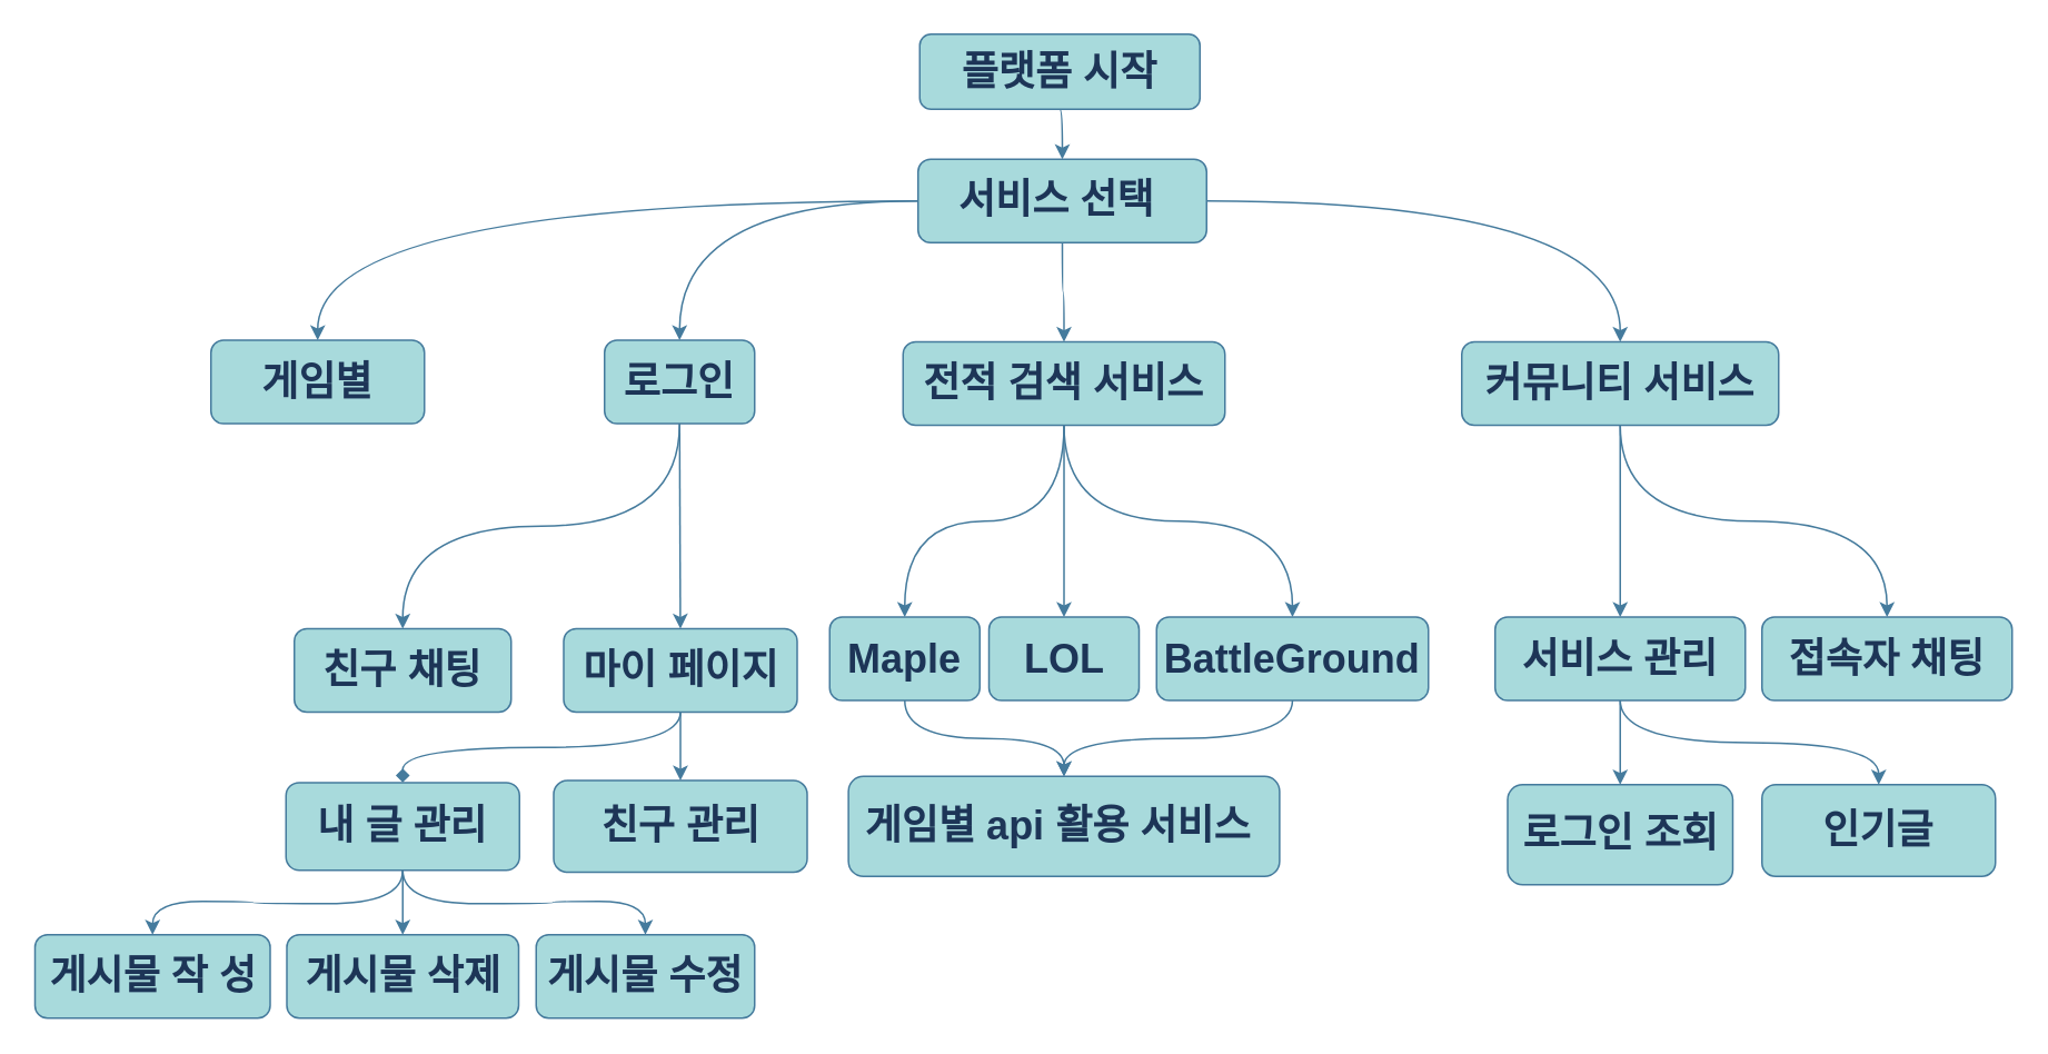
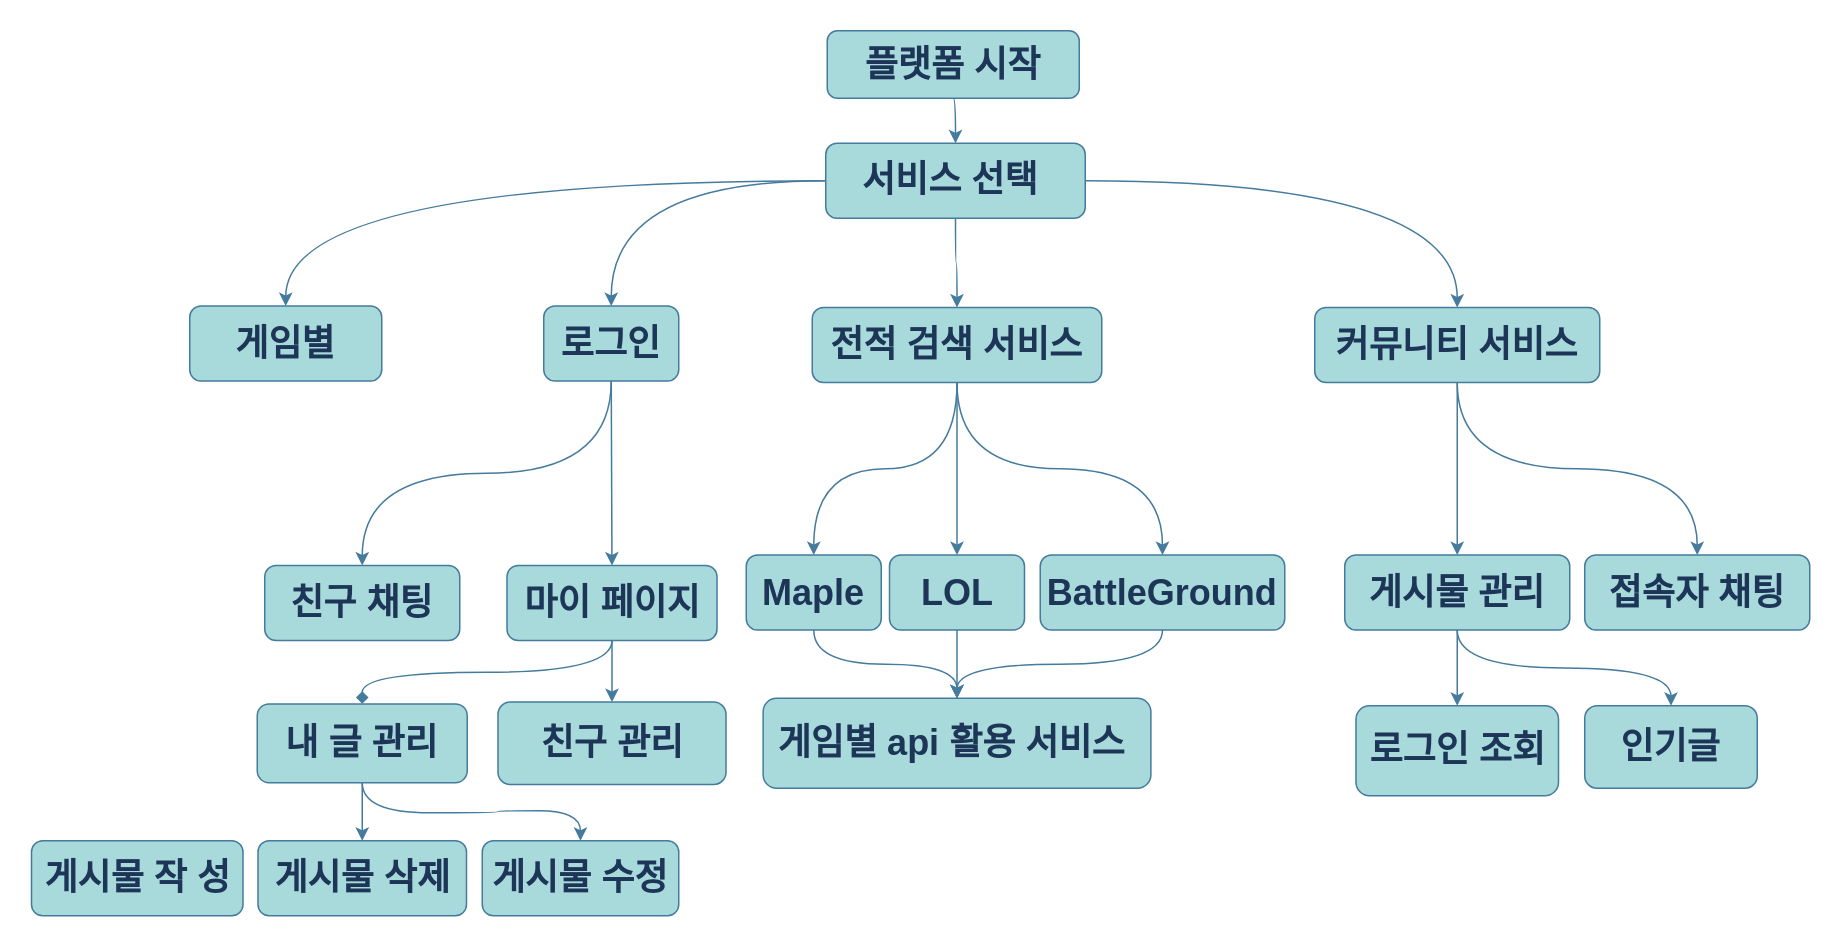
  <mxCell id="0" />
  <mxCell id="1" parent="0" />
  <mxCell id="2" style="edgeStyle=orthogonalEdgeStyle;orthogonalLoop=1;jettySize=auto;html=1;exitX=0.5;exitY=1;exitDx=0;exitDy=0;entryX=0.5;entryY=0;entryDx=0;entryDy=0;strokeColor=#457B9D;fontColor=#1D3557;labelBackgroundColor=#F1FAEE;curved=1;" parent="1" source="3" target="11" edge="1"><mxGeometry relative="1" as="geometry" /></mxCell>
  <mxCell id="3" value="&lt;font style=&quot;font-size: 24px&quot;&gt;&lt;b&gt;플랫폼 시작&lt;/b&gt;&lt;/font&gt;" style="whiteSpace=wrap;html=1;fillColor=#A8DADC;strokeColor=#457B9D;fontColor=#1D3557;rounded=1;" parent="1" vertex="1"><mxGeometry x="551" y="20" width="168" height="45" as="geometry" /></mxCell>
  <mxCell id="4" style="edgeStyle=orthogonalEdgeStyle;curved=1;rounded=1;orthogonalLoop=1;jettySize=auto;html=1;exitX=0.5;exitY=1;exitDx=0;exitDy=0;entryX=0.5;entryY=0;entryDx=0;entryDy=0;fontColor=#1D3557;strokeColor=#457B9D;fillColor=#A8DADC;" parent="1" source="6" target="14" edge="1"><mxGeometry relative="1" as="geometry" /></mxCell>
  <mxCell id="5" style="edgeStyle=orthogonalEdgeStyle;curved=1;rounded=1;orthogonalLoop=1;jettySize=auto;html=1;exitX=0.5;exitY=1;exitDx=0;exitDy=0;entryX=0.5;entryY=0;entryDx=0;entryDy=0;fontColor=#1D3557;strokeColor=#457B9D;fillColor=#A8DADC;" parent="1" source="6" target="16" edge="1"><mxGeometry relative="1" as="geometry" /></mxCell>
  <mxCell id="6" value="&lt;font style=&quot;font-size: 24px&quot;&gt;&lt;b&gt;로그인&lt;/b&gt;&lt;/font&gt;" style="whiteSpace=wrap;html=1;fillColor=#A8DADC;strokeColor=#457B9D;fontColor=#1D3557;rounded=1;" parent="1" vertex="1"><mxGeometry x="362" y="203.5" width="90" height="50" as="geometry" /></mxCell>
  <mxCell id="7" style="edgeStyle=orthogonalEdgeStyle;orthogonalLoop=1;jettySize=auto;html=1;exitX=0.5;exitY=1;exitDx=0;exitDy=0;entryX=0.5;entryY=0;entryDx=0;entryDy=0;strokeColor=#457B9D;fontColor=#1D3557;labelBackgroundColor=#F1FAEE;curved=1;" parent="1" source="11" target="27" edge="1"><mxGeometry relative="1" as="geometry" /></mxCell>
  <mxCell id="8" style="edgeStyle=orthogonalEdgeStyle;orthogonalLoop=1;jettySize=auto;html=1;exitX=0;exitY=0.5;exitDx=0;exitDy=0;entryX=0.5;entryY=0;entryDx=0;entryDy=0;strokeColor=#457B9D;fontColor=#1D3557;labelBackgroundColor=#F1FAEE;curved=1;" parent="1" source="11" target="6" edge="1"><mxGeometry relative="1" as="geometry" /></mxCell>
  <mxCell id="9" style="edgeStyle=orthogonalEdgeStyle;orthogonalLoop=1;jettySize=auto;html=1;exitX=0;exitY=0.5;exitDx=0;exitDy=0;entryX=0.5;entryY=0;entryDx=0;entryDy=0;strokeColor=#457B9D;fontColor=#1D3557;labelBackgroundColor=#F1FAEE;curved=1;" parent="1" source="11" target="42" edge="1"><mxGeometry relative="1" as="geometry" /></mxCell>
  <mxCell id="10" style="edgeStyle=orthogonalEdgeStyle;orthogonalLoop=1;jettySize=auto;html=1;exitX=1;exitY=0.5;exitDx=0;exitDy=0;entryX=0.5;entryY=0;entryDx=0;entryDy=0;strokeColor=#457B9D;fontColor=#1D3557;labelBackgroundColor=#F1FAEE;curved=1;" parent="1" source="11" target="23" edge="1"><mxGeometry relative="1" as="geometry" /></mxCell>
  <mxCell id="11" value="&lt;b&gt;&lt;font style=&quot;font-size: 24px&quot;&gt;서비스 선택&amp;nbsp;&lt;/font&gt;&lt;/b&gt;" style="whiteSpace=wrap;html=1;fillColor=#A8DADC;strokeColor=#457B9D;fontColor=#1D3557;rounded=1;" parent="1" vertex="1"><mxGeometry x="550" y="95" width="173" height="50" as="geometry" /></mxCell>
  <mxCell id="12" style="edgeStyle=orthogonalEdgeStyle;orthogonalLoop=1;jettySize=auto;html=1;exitX=0.5;exitY=1;exitDx=0;exitDy=0;entryX=0.5;entryY=0;entryDx=0;entryDy=0;strokeColor=#457B9D;fontColor=#1D3557;labelBackgroundColor=#F1FAEE;curved=1;" parent="1" source="14" target="15" edge="1"><mxGeometry relative="1" as="geometry" /></mxCell>
  <mxCell id="13" style="edgeStyle=orthogonalEdgeStyle;orthogonalLoop=1;jettySize=auto;html=1;exitX=0.5;exitY=1;exitDx=0;exitDy=0;strokeColor=#457B9D;fontColor=#1D3557;labelBackgroundColor=#F1FAEE;curved=1;endArrow=diamond;" parent="1" source="14" target="20" edge="1"><mxGeometry relative="1" as="geometry" /></mxCell>
  <mxCell id="14" value="&lt;font style=&quot;font-size: 24px&quot;&gt;&lt;b&gt;마이 페이지&lt;/b&gt;&lt;/font&gt;" style="whiteSpace=wrap;html=1;fillColor=#A8DADC;strokeColor=#457B9D;fontColor=#1D3557;rounded=1;" parent="1" vertex="1"><mxGeometry x="337.5" y="376.5" width="140" height="50" as="geometry" /></mxCell>
  <mxCell id="15" value="&lt;b&gt;&lt;font style=&quot;font-size: 24px&quot;&gt;친구 관리&lt;/font&gt;&lt;/b&gt;" style="whiteSpace=wrap;html=1;fillColor=#A8DADC;strokeColor=#457B9D;fontColor=#1D3557;rounded=1;" parent="1" vertex="1"><mxGeometry x="331.5" y="467.5" width="152" height="55" as="geometry" /></mxCell>
  <mxCell id="16" value="&lt;b&gt;&lt;font style=&quot;font-size: 24px&quot;&gt;친구 채팅&lt;/font&gt;&lt;/b&gt;" style="whiteSpace=wrap;html=1;fillColor=#A8DADC;strokeColor=#457B9D;fontColor=#1D3557;rounded=1;" parent="1" vertex="1"><mxGeometry x="176" y="376.5" width="130" height="50" as="geometry" /></mxCell>
  <mxCell id="17" style="edgeStyle=orthogonalEdgeStyle;orthogonalLoop=1;jettySize=auto;html=1;exitX=0.5;exitY=1;exitDx=0;exitDy=0;entryX=0.5;entryY=0;entryDx=0;entryDy=0;strokeColor=#457B9D;fontColor=#1D3557;labelBackgroundColor=#F1FAEE;curved=1;" parent="1" source="20" target="40" edge="1"><mxGeometry relative="1" as="geometry" /></mxCell>
  <mxCell id="18" style="edgeStyle=orthogonalEdgeStyle;orthogonalLoop=1;jettySize=auto;html=1;exitX=0.5;exitY=1;exitDx=0;exitDy=0;entryX=0.5;entryY=0;entryDx=0;entryDy=0;strokeColor=#457B9D;fontColor=#1D3557;labelBackgroundColor=#F1FAEE;curved=1;" parent="1" source="20" target="39" edge="1"><mxGeometry relative="1" as="geometry" /></mxCell>
- <mxCell id="19" style="edgeStyle=orthogonalEdgeStyle;orthogonalLoop=1;jettySize=auto;html=1;exitX=0.5;exitY=1;exitDx=0;exitDy=0;entryX=0.5;entryY=0;entryDx=0;entryDy=0;strokeColor=#457B9D;fontColor=#1D3557;labelBackgroundColor=#F1FAEE;curved=1;" parent="1" source="20" target="41" edge="1"><mxGeometry relative="1" as="geometry" /></mxCell>
  <mxCell id="20" value="&lt;b&gt;&lt;font style=&quot;font-size: 24px&quot;&gt;내 글 관리&lt;/font&gt;&lt;/b&gt;" style="whiteSpace=wrap;html=1;fillColor=#A8DADC;strokeColor=#457B9D;fontColor=#1D3557;rounded=1;" parent="1" vertex="1"><mxGeometry x="171" y="468.75" width="140" height="52.5" as="geometry" /></mxCell>
  <mxCell id="21" style="edgeStyle=orthogonalEdgeStyle;orthogonalLoop=1;jettySize=auto;html=1;exitX=0.5;exitY=1;exitDx=0;exitDy=0;entryX=0.5;entryY=0;entryDx=0;entryDy=0;strokeColor=#457B9D;fontColor=#1D3557;labelBackgroundColor=#F1FAEE;curved=1;" parent="1" source="23" target="37" edge="1"><mxGeometry relative="1" as="geometry" /></mxCell>
  <mxCell id="22" style="edgeStyle=orthogonalEdgeStyle;orthogonalLoop=1;jettySize=auto;html=1;exitX=0.5;exitY=1;exitDx=0;exitDy=0;entryX=0.5;entryY=0;entryDx=0;entryDy=0;strokeColor=#457B9D;fontColor=#1D3557;labelBackgroundColor=#F1FAEE;curved=1;" parent="1" source="23" target="43" edge="1"><mxGeometry relative="1" as="geometry" /></mxCell>
  <mxCell id="23" value="&lt;font style=&quot;font-size: 24px&quot;&gt;&lt;b&gt;커뮤니티 서비스&lt;/b&gt;&lt;/font&gt;" style="whiteSpace=wrap;html=1;fillColor=#A8DADC;strokeColor=#457B9D;fontColor=#1D3557;rounded=1;" parent="1" vertex="1"><mxGeometry x="876" y="204.5" width="190" height="50" as="geometry" /></mxCell>
  <mxCell id="24" style="edgeStyle=orthogonalEdgeStyle;orthogonalLoop=1;jettySize=auto;html=1;exitX=0.5;exitY=1;exitDx=0;exitDy=0;entryX=0.5;entryY=0;entryDx=0;entryDy=0;strokeColor=#457B9D;fontColor=#1D3557;labelBackgroundColor=#F1FAEE;curved=1;" parent="1" source="27" target="33" edge="1"><mxGeometry relative="1" as="geometry" /></mxCell>
  <mxCell id="25" style="edgeStyle=orthogonalEdgeStyle;orthogonalLoop=1;jettySize=auto;html=1;exitX=0.5;exitY=1;exitDx=0;exitDy=0;entryX=0.5;entryY=0;entryDx=0;entryDy=0;strokeColor=#457B9D;fontColor=#1D3557;labelBackgroundColor=#F1FAEE;curved=1;" parent="1" source="27" target="29" edge="1"><mxGeometry relative="1" as="geometry" /></mxCell>
  <mxCell id="26" style="edgeStyle=orthogonalEdgeStyle;orthogonalLoop=1;jettySize=auto;html=1;exitX=0.5;exitY=1;exitDx=0;exitDy=0;strokeColor=#457B9D;fontColor=#1D3557;labelBackgroundColor=#F1FAEE;curved=1;" parent="1" source="27" target="31" edge="1"><mxGeometry relative="1" as="geometry" /></mxCell>
  <mxCell id="27" value="&lt;font style=&quot;font-size: 24px&quot;&gt;&lt;b&gt;전적 검색 서비스&lt;/b&gt;&lt;/font&gt;" style="whiteSpace=wrap;html=1;fillColor=#A8DADC;strokeColor=#457B9D;fontColor=#1D3557;rounded=1;" parent="1" vertex="1"><mxGeometry x="541" y="204.5" width="193" height="50" as="geometry" /></mxCell>
  <mxCell id="28" style="edgeStyle=orthogonalEdgeStyle;curved=1;rounded=1;orthogonalLoop=1;jettySize=auto;html=1;exitX=0.5;exitY=1;exitDx=0;exitDy=0;entryX=0.5;entryY=0;entryDx=0;entryDy=0;fontColor=#1D3557;strokeColor=#457B9D;fillColor=#A8DADC;" parent="1" source="29" target="44" edge="1"><mxGeometry relative="1" as="geometry" /></mxCell>
  <mxCell id="29" value="&lt;b&gt;&lt;font style=&quot;font-size: 24px&quot;&gt;Maple&lt;/font&gt;&lt;/b&gt;" style="whiteSpace=wrap;html=1;fillColor=#A8DADC;strokeColor=#457B9D;fontColor=#1D3557;rounded=1;" parent="1" vertex="1"><mxGeometry x="497" y="369.5" width="90" height="50" as="geometry" /></mxCell>
  <mxCell id="30" style="edgeStyle=orthogonalEdgeStyle;curved=1;rounded=1;orthogonalLoop=1;jettySize=auto;html=1;exitX=0.5;exitY=1;exitDx=0;exitDy=0;entryX=0.5;entryY=0;entryDx=0;entryDy=0;fontColor=#1D3557;strokeColor=#457B9D;fillColor=#A8DADC;" parent="1" source="31" target="44" edge="1"><mxGeometry relative="1" as="geometry" /></mxCell>
  <mxCell id="31" value="&lt;b&gt;&lt;font style=&quot;font-size: 24px&quot;&gt;BattleGround&lt;/font&gt;&lt;/b&gt;" style="whiteSpace=wrap;html=1;fillColor=#A8DADC;strokeColor=#457B9D;fontColor=#1D3557;rounded=1;" parent="1" vertex="1"><mxGeometry x="693" y="369.5" width="163" height="50" as="geometry" /></mxCell>
+ <mxCell id="32" style="edgeStyle=orthogonalEdgeStyle;curved=1;rounded=1;orthogonalLoop=1;jettySize=auto;html=1;entryX=0.5;entryY=0;entryDx=0;entryDy=0;fontColor=#1D3557;strokeColor=#457B9D;fillColor=#A8DADC;" parent="1" source="33" target="44" edge="1"><mxGeometry relative="1" as="geometry" /></mxCell>
  <mxCell id="33" value="&lt;b&gt;&lt;font style=&quot;font-size: 24px&quot;&gt;LOL&lt;/font&gt;&lt;/b&gt;" style="whiteSpace=wrap;html=1;fillColor=#A8DADC;strokeColor=#457B9D;fontColor=#1D3557;rounded=1;" parent="1" vertex="1"><mxGeometry x="592.5" y="369.5" width="90" height="50" as="geometry" /></mxCell>
- <mxCell id="34" value="&lt;b&gt;&lt;font style=&quot;font-size: 24px&quot;&gt;인기글&lt;/font&gt;&lt;/b&gt;" style="whiteSpace=wrap;html=1;fillColor=#A8DADC;strokeColor=#457B9D;fontColor=#1D3557;rounded=1;" parent="1" vertex="1"><mxGeometry x="1056" y="470" width="140" height="55" as="geometry" /></mxCell>
+ <mxCell id="34" value="&lt;b&gt;&lt;font style=&quot;font-size: 24px&quot;&gt;인기글&lt;/font&gt;&lt;/b&gt;" style="whiteSpace=wrap;html=1;fillColor=#A8DADC;strokeColor=#457B9D;fontColor=#1D3557;rounded=1;" parent="1" vertex="1"><mxGeometry x="1056" y="470" width="115" height="55" as="geometry" /></mxCell>
  <mxCell id="35" style="edgeStyle=orthogonalEdgeStyle;orthogonalLoop=1;jettySize=auto;html=1;exitX=0.5;exitY=1;exitDx=0;exitDy=0;strokeColor=#457B9D;fontColor=#1D3557;labelBackgroundColor=#F1FAEE;curved=1;" parent="1" source="37" target="38" edge="1"><mxGeometry relative="1" as="geometry" /></mxCell>
  <mxCell id="36" style="edgeStyle=orthogonalEdgeStyle;orthogonalLoop=1;jettySize=auto;html=1;exitX=0.5;exitY=1;exitDx=0;exitDy=0;entryX=0.5;entryY=0;entryDx=0;entryDy=0;strokeColor=#457B9D;fontColor=#1D3557;labelBackgroundColor=#F1FAEE;curved=1;" parent="1" source="37" target="34" edge="1"><mxGeometry relative="1" as="geometry" /></mxCell>
- <mxCell id="37" value="&lt;b&gt;&lt;font style=&quot;font-size: 24px&quot;&gt;서비스 관리&lt;/font&gt;&lt;/b&gt;" style="whiteSpace=wrap;html=1;fillColor=#A8DADC;strokeColor=#457B9D;fontColor=#1D3557;rounded=1;" parent="1" vertex="1"><mxGeometry x="896" y="369.5" width="150" height="50" as="geometry" /></mxCell>
+ <mxCell id="37" value="&lt;b&gt;&lt;font style=&quot;font-size: 24px&quot;&gt;게시물 관리&lt;/font&gt;&lt;/b&gt;" style="whiteSpace=wrap;html=1;fillColor=#A8DADC;strokeColor=#457B9D;fontColor=#1D3557;rounded=1;" parent="1" vertex="1"><mxGeometry x="896" y="369.5" width="150" height="50" as="geometry" /></mxCell>
  <mxCell id="38" value="&lt;b&gt;&lt;font style=&quot;font-size: 24px&quot;&gt;로그인 조회&lt;/font&gt;&lt;/b&gt;" style="whiteSpace=wrap;html=1;fillColor=#A8DADC;strokeColor=#457B9D;fontColor=#1D3557;rounded=1;" parent="1" vertex="1"><mxGeometry x="903.5" y="470" width="135" height="60" as="geometry" /></mxCell>
  <mxCell id="39" value="&lt;b&gt;&lt;font style=&quot;font-size: 24px&quot;&gt;게시물 수정&lt;/font&gt;&lt;/b&gt;" style="whiteSpace=wrap;html=1;fillColor=#A8DADC;strokeColor=#457B9D;fontColor=#1D3557;rounded=1;" parent="1" vertex="1"><mxGeometry x="321" y="560" width="131" height="50" as="geometry" /></mxCell>
  <mxCell id="40" value="&lt;font style=&quot;font-size: 24px&quot;&gt;&lt;b&gt;게시물 삭제&lt;/b&gt;&lt;/font&gt;" style="whiteSpace=wrap;html=1;fillColor=#A8DADC;strokeColor=#457B9D;fontColor=#1D3557;rounded=1;" parent="1" vertex="1"><mxGeometry x="171.5" y="560" width="139" height="50" as="geometry" /></mxCell>
  <mxCell id="41" value="&lt;b&gt;&lt;font style=&quot;font-size: 24px&quot;&gt;게시물 작&lt;span style=&quot;white-space: pre&quot;&gt; &lt;/span&gt;성&lt;/font&gt;&lt;/b&gt;" style="whiteSpace=wrap;html=1;fillColor=#A8DADC;strokeColor=#457B9D;fontColor=#1D3557;rounded=1;" parent="1" vertex="1"><mxGeometry x="20.5" y="560" width="141" height="50" as="geometry" /></mxCell>
  <mxCell id="42" value="&lt;font style=&quot;font-size: 24px&quot;&gt;&lt;b&gt;게임별&lt;/b&gt;&lt;/font&gt;" style="whiteSpace=wrap;html=1;fillColor=#A8DADC;strokeColor=#457B9D;fontColor=#1D3557;rounded=1;" parent="1" vertex="1"><mxGeometry x="126" y="203.5" width="128" height="50" as="geometry" /></mxCell>
  <mxCell id="43" value="&lt;b&gt;&lt;font style=&quot;font-size: 24px&quot;&gt;접속자 채팅&lt;/font&gt;&lt;/b&gt;" style="whiteSpace=wrap;html=1;fillColor=#A8DADC;strokeColor=#457B9D;fontColor=#1D3557;rounded=1;" parent="1" vertex="1"><mxGeometry x="1056" y="369.5" width="150" height="50" as="geometry" /></mxCell>
  <mxCell id="44" value="&lt;b&gt;&lt;font style=&quot;font-size: 24px&quot;&gt;게임별 api 활용 서비스&amp;nbsp;&lt;/font&gt;&lt;/b&gt;" style="whiteSpace=wrap;html=1;fillColor=#A8DADC;strokeColor=#457B9D;fontColor=#1D3557;rounded=1;" parent="1" vertex="1"><mxGeometry x="508.25" y="465" width="258.5" height="60" as="geometry" /></mxCell>
